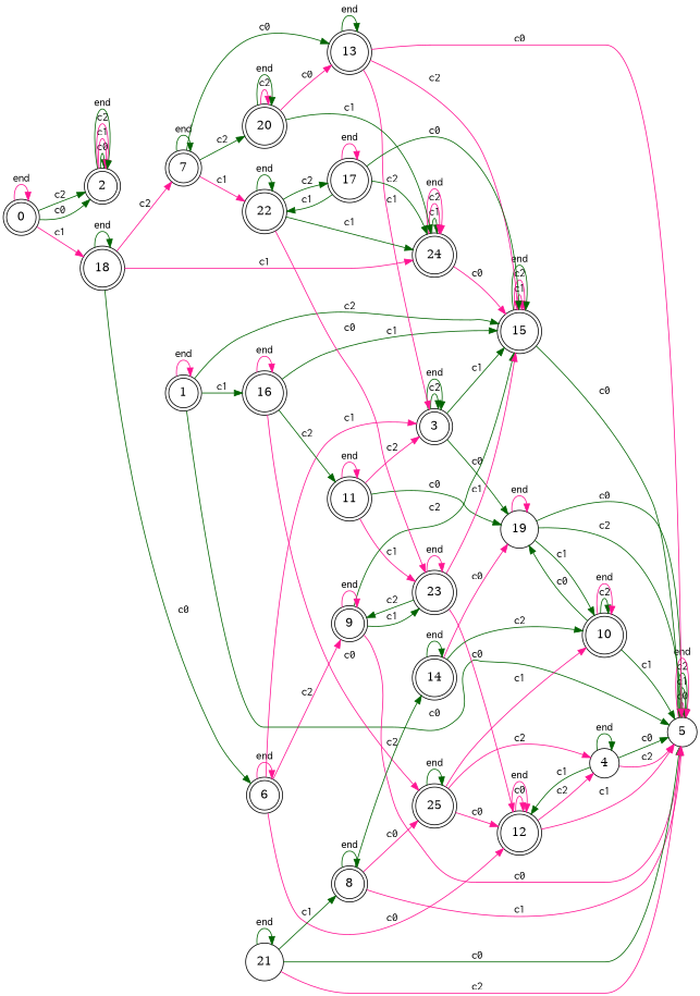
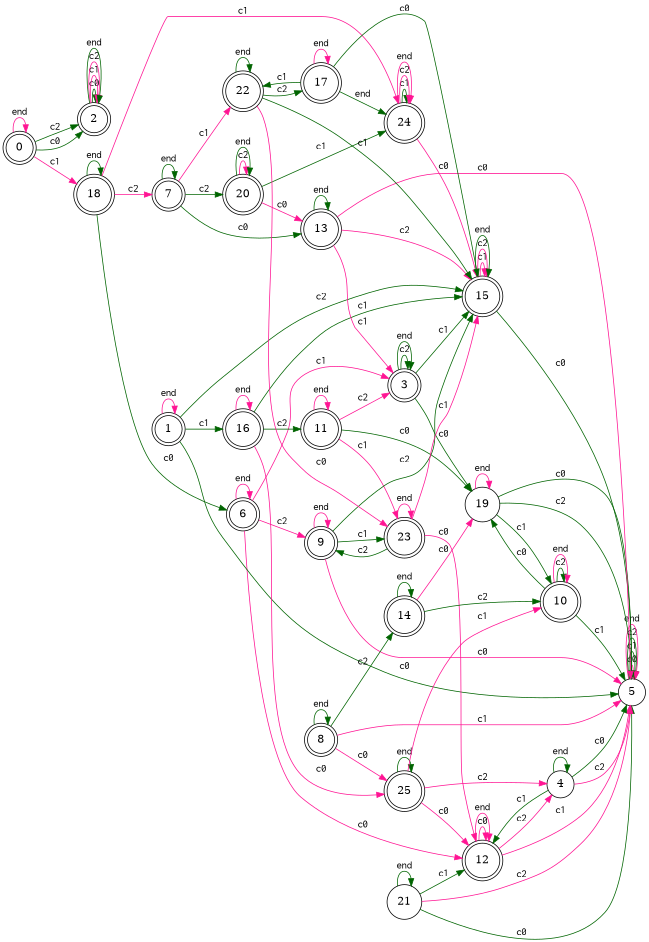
  digraph {
    rankdir=LR
    node [shape=doublecircle]
    edge [color=darkgreen fontname=Courier]
    0 [height=.5 width=.5]
    2 [height=.5 width=.5]
    18 [height=.5 width=.5]
    6 [height=.5 width=.5]
    7 [height=.5 width=.5]
    24 [height=.5 width=.5]
    1 [height=.5 width=.5]
    15 [height=.5 width=.5]
    16 [height=.5 width=.5]
    5 [height=.5 shape=circle width=.5]
    25 [height=.5 width=.5]
    11 [height=.5 width=.5]
    3 [height=.5 width=.5]
    19 [height=.5 shape=circle width=.5]
    10 [height=.5 width=.5]
    9 [height=.5 width=.5]
    12 [height=.5 width=.5]
    23 [height=.5 width=.5]
    4 [height=.5 shape=circle width=.5]
    13 [height=.5 width=.5]
    20 [height=.5 width=.5]
    22 [height=.5 width=.5]
    17 [height=.5 width=.5]
    8 [height=.5 width=.5]
    14 [height=.5 width=.5]
    21 [height=.5 shape=circle width=.5]
    0 -> 0 [color=deeppink label=end]
    0 -> 2 [label=c0]
    0 -> 2 [label=c2]
    0 -> 18 [color=deeppink label=c1]
    2 -> 2 [label=c0]
    2 -> 2 [color=deeppink label=c1]
    2 -> 2 [color=deeppink label=c2]
    2 -> 2 [label=end]
    18 -> 18 [label=end]
    18 -> 6 [label=c0]
    18 -> 7 [color=deeppink label=c2]
    18 -> 24 [color=deeppink label=c1]
    6 -> 6 [color=deeppink label=end]
    6 -> 3 [color=deeppink label=c1]
    6 -> 9 [color=deeppink label=c2]
    6 -> 12 [color=deeppink label=c0]
    7 -> 7 [label=end]
    7 -> 13 [label=c0]
    7 -> 20 [label=c2]
    7 -> 22 [color=deeppink label=c1]
    24 -> 24 [label=c1]
    24 -> 24 [color=deeppink label=c2]
    24 -> 24 [color=deeppink label=end]
    24 -> 15 [color=deeppink label=c0]
    1 -> 1 [color=deeppink label=end]
    1 -> 15 [label=c2]
    1 -> 16 [label=c1]
    1 -> 5 [label=c0]
    15 -> 15 [color=deeppink label=c1]
    15 -> 15 [color=deeppink label=c2]
    15 -> 15 [label=end]
    15 -> 5 [label=c0]
    16 -> 15 [label=c1]
    16 -> 16 [color=deeppink label=end]
    16 -> 25 [color=deeppink label=c0]
    16 -> 11 [label=c2]
    5 -> 5 [color=deeppink label=c0]
    5 -> 5 [label=c1]
    5 -> 5 [label=c2]
    5 -> 5 [color=deeppink label=end]
    25 -> 25 [label=end]
    25 -> 10 [color=deeppink label=c1]
    25 -> 12 [color=deeppink label=c0]
    25 -> 4 [color=deeppink label=c2]
    11 -> 11 [color=deeppink label=end]
    11 -> 3 [color=deeppink label=c2]
    11 -> 19 [label=c0]
    11 -> 23 [color=deeppink label=c1]
    3 -> 15 [label=c1]
    3 -> 3 [label=c2]
    3 -> 3 [label=end]
    3 -> 19 [label=c0]
    19 -> 5 [label=c0]
    19 -> 5 [label=c2]
    19 -> 19 [color=deeppink label=end]
    19 -> 10 [label=c1]
    10 -> 5 [label=c1]
    10 -> 19 [label=c0]
    10 -> 10 [label=c2]
    10 -> 10 [color=deeppink label=end]
    9 -> 15 [label=c2]
    9 -> 5 [color=deeppink label=c0]
    9 -> 9 [color=deeppink label=end]
    9 -> 23 [label=c1]
    12 -> 5 [color=deeppink label=c1]
    12 -> 12 [color=deeppink label=c0]
    12 -> 12 [color=deeppink label=end]
    12 -> 4 [color=deeppink label=c2]
    23 -> 15 [color=deeppink label=c1]
    23 -> 9 [label=c2]
    23 -> 12 [color=deeppink label=c0]
    23 -> 23 [color=deeppink label=end]
    4 -> 5 [label=c0]
    4 -> 5 [color=deeppink label=c2]
    4 -> 12 [label=c1]
    4 -> 4 [label=end]
    13 -> 15 [color=deeppink label=c2]
    13 -> 5 [color=deeppink label=c0]
    13 -> 3 [color=deeppink label=c1]
    13 -> 13 [label=end]
    20 -> 24 [label=c1]
    20 -> 13 [color=deeppink label=c0]
    20 -> 20 [color=deeppink label=c2]
    20 -> 20 [label=end]
-   22 -> 24 [label=c1]
+   22 -> 15 [label=c1]
    22 -> 23 [color=deeppink label=c0]
    22 -> 22 [label=end]
    22 -> 17 [label=c2]
-   17 -> 24 [label=c2]
+   17 -> 24 [label=end]
    17 -> 15 [label=c0]
    17 -> 22 [label=c1]
    17 -> 17 [color=deeppink label=end]
    8 -> 5 [color=deeppink label=c1]
    8 -> 25 [color=deeppink label=c0]
    8 -> 8 [label=end]
    8 -> 14 [label=c2]
    14 -> 19 [color=deeppink label=c0]
    14 -> 10 [label=c2]
    14 -> 14 [label=end]
    21 -> 5 [label=c0]
    21 -> 5 [color=deeppink label=c2]
-   21 -> 8 [label=c1]
+   21 -> 12 [label=c1]
    21 -> 21 [label=end]
  }
